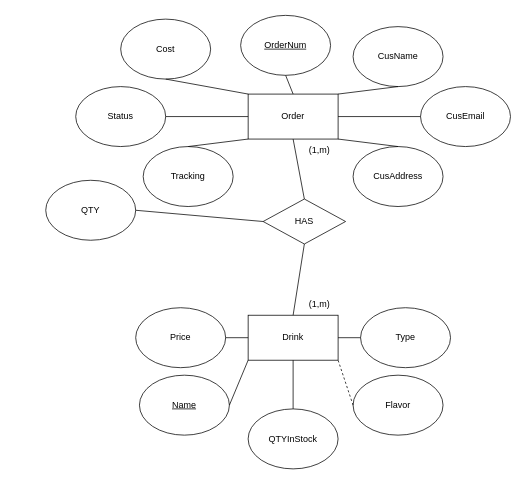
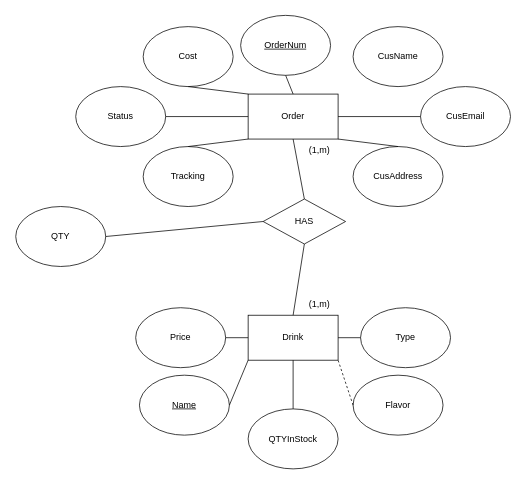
  <mxCell id="0" />
  <mxCell id="1" parent="0" />
  <mxCell id="2" value="&lt;u&gt;OrderNum&lt;/u&gt;" style="ellipse;whiteSpace=wrap;html=1;" vertex="1" parent="1"><mxGeometry x="320" y="20" width="120" height="80" as="geometry" /></mxCell>
  <mxCell id="3" value="Order" style="rounded=0;whiteSpace=wrap;html=1;" vertex="1" parent="1"><mxGeometry x="330" y="125" width="120" height="60" as="geometry" /></mxCell>
  <mxCell id="4" value="Drink" style="rounded=0;whiteSpace=wrap;html=1;" vertex="1" parent="1"><mxGeometry x="330" y="420" width="120" height="60" as="geometry" /></mxCell>
  <mxCell id="5" value="&lt;u&gt;Name&lt;/u&gt;" style="ellipse;whiteSpace=wrap;html=1;" vertex="1" parent="1"><mxGeometry x="185" y="500" width="120" height="80" as="geometry" /></mxCell>
  <mxCell id="6" value="" style="endArrow=none;html=1;rounded=0;exitX=1;exitY=0.5;exitDx=0;exitDy=0;entryX=0;entryY=1;entryDx=0;entryDy=0;" edge="1" parent="1" source="5" target="4"><mxGeometry width="50" height="50" relative="1" as="geometry"><mxPoint x="240" y="435" as="sourcePoint" /><mxPoint x="290" y="385" as="targetPoint" /></mxGeometry></mxCell>
  <mxCell id="7" value="" style="endArrow=none;html=1;rounded=0;entryX=0.5;entryY=1;entryDx=0;entryDy=0;exitX=0.5;exitY=0;exitDx=0;exitDy=0;" edge="1" parent="1" source="3" target="2"><mxGeometry width="50" height="50" relative="1" as="geometry"><mxPoint x="240" y="365" as="sourcePoint" /><mxPoint x="290" y="315" as="targetPoint" /></mxGeometry></mxCell>
  <mxCell id="8" value="HAS" style="rhombus;whiteSpace=wrap;html=1;" vertex="1" parent="1"><mxGeometry x="350" y="265" width="110" height="60" as="geometry" /></mxCell>
  <mxCell id="9" value="" style="endArrow=none;html=1;rounded=0;entryX=0.5;entryY=1;entryDx=0;entryDy=0;exitX=0.5;exitY=0;exitDx=0;exitDy=0;" edge="1" parent="1" source="8" target="3"><mxGeometry width="50" height="50" relative="1" as="geometry"><mxPoint x="240" y="365" as="sourcePoint" /><mxPoint x="290" y="315" as="targetPoint" /></mxGeometry></mxCell>
  <mxCell id="10" value="CusName" style="ellipse;whiteSpace=wrap;html=1;" vertex="1" parent="1"><mxGeometry x="470" y="35" width="120" height="80" as="geometry" /></mxCell>
  <mxCell id="11" value="" style="endArrow=none;html=1;rounded=0;entryX=0.5;entryY=1;entryDx=0;entryDy=0;exitX=0.5;exitY=0;exitDx=0;exitDy=0;" edge="1" parent="1" source="4" target="8"><mxGeometry width="50" height="50" relative="1" as="geometry"><mxPoint x="400" y="245" as="sourcePoint" /><mxPoint x="400" y="195" as="targetPoint" /></mxGeometry></mxCell>
  <mxCell id="12" value="(1,m)" style="text;html=1;align=center;verticalAlign=middle;resizable=0;points=[];autosize=1;strokeColor=none;fillColor=none;" vertex="1" parent="1"><mxGeometry x="400" y="185" width="50" height="30" as="geometry" /></mxCell>
  <mxCell id="13" value="(1,m)" style="text;html=1;align=center;verticalAlign=middle;resizable=0;points=[];autosize=1;strokeColor=none;fillColor=none;" vertex="1" parent="1"><mxGeometry x="400" y="390" width="50" height="30" as="geometry" /></mxCell>
- <mxCell id="14" value="Cost" style="ellipse;whiteSpace=wrap;html=1;" vertex="1" parent="1"><mxGeometry x="160" y="25" width="120" height="80" as="geometry" /></mxCell>
+ <mxCell id="14" value="Cost" style="ellipse;whiteSpace=wrap;html=1;" vertex="1" parent="1"><mxGeometry x="190" y="35" width="120" height="80" as="geometry" /></mxCell>
  <mxCell id="15" value="Status" style="ellipse;whiteSpace=wrap;html=1;" vertex="1" parent="1"><mxGeometry x="100" y="115" width="120" height="80" as="geometry" /></mxCell>
  <mxCell id="16" value="" style="endArrow=none;html=1;rounded=0;entryX=0;entryY=0.5;entryDx=0;entryDy=0;exitX=1;exitY=0.5;exitDx=0;exitDy=0;" edge="1" parent="1" source="15" target="3"><mxGeometry width="50" height="50" relative="1" as="geometry"><mxPoint x="240" y="365" as="sourcePoint" /><mxPoint x="290" y="315" as="targetPoint" /></mxGeometry></mxCell>
  <mxCell id="17" value="" style="endArrow=none;html=1;rounded=0;entryX=0;entryY=0;entryDx=0;entryDy=0;exitX=0.5;exitY=1;exitDx=0;exitDy=0;" edge="1" parent="1" source="14" target="3"><mxGeometry width="50" height="50" relative="1" as="geometry"><mxPoint x="240" y="365" as="sourcePoint" /><mxPoint x="290" y="315" as="targetPoint" /></mxGeometry></mxCell>
  <mxCell id="18" value="Tracking" style="ellipse;whiteSpace=wrap;html=1;" vertex="1" parent="1"><mxGeometry x="190" y="195" width="120" height="80" as="geometry" /></mxCell>
  <mxCell id="19" value="" style="endArrow=none;html=1;rounded=0;entryX=0;entryY=1;entryDx=0;entryDy=0;exitX=0.5;exitY=0;exitDx=0;exitDy=0;" edge="1" parent="1" source="18" target="3"><mxGeometry width="50" height="50" relative="1" as="geometry"><mxPoint x="365" y="445" as="sourcePoint" /><mxPoint x="455" y="235" as="targetPoint" /></mxGeometry></mxCell>
  <mxCell id="20" value="CusAddress" style="ellipse;whiteSpace=wrap;html=1;" vertex="1" parent="1"><mxGeometry x="470" y="195" width="120" height="80" as="geometry" /></mxCell>
- <mxCell id="21" value="" style="endArrow=none;html=1;rounded=0;entryX=0.5;entryY=1;entryDx=0;entryDy=0;exitX=1;exitY=0;exitDx=0;exitDy=0;" edge="1" parent="1" source="3" target="10"><mxGeometry width="50" height="50" relative="1" as="geometry"><mxPoint x="460" y="125" as="sourcePoint" /><mxPoint x="600" y="125" as="targetPoint" /></mxGeometry></mxCell>
  <mxCell id="22" value="CusEmail" style="ellipse;whiteSpace=wrap;html=1;" vertex="1" parent="1"><mxGeometry x="560" y="115" width="120" height="80" as="geometry" /></mxCell>
  <mxCell id="23" value="" style="endArrow=none;html=1;rounded=0;entryX=0;entryY=0.5;entryDx=0;entryDy=0;exitX=1;exitY=0.5;exitDx=0;exitDy=0;" edge="1" parent="1" source="3" target="22"><mxGeometry width="50" height="50" relative="1" as="geometry"><mxPoint x="470" y="155" as="sourcePoint" /><mxPoint x="600" y="154.41" as="targetPoint" /></mxGeometry></mxCell>
  <mxCell id="24" value="" style="endArrow=none;html=1;rounded=0;entryX=0.5;entryY=0;entryDx=0;entryDy=0;exitX=1;exitY=1;exitDx=0;exitDy=0;" edge="1" parent="1" source="3" target="20"><mxGeometry width="50" height="50" relative="1" as="geometry"><mxPoint x="480" y="175" as="sourcePoint" /><mxPoint x="535" y="175" as="targetPoint" /></mxGeometry></mxCell>
  <mxCell id="25" value="Type" style="ellipse;whiteSpace=wrap;html=1;" vertex="1" parent="1"><mxGeometry x="480" y="410" width="120" height="80" as="geometry" /></mxCell>
  <mxCell id="26" value="Flavor" style="ellipse;whiteSpace=wrap;html=1;" vertex="1" parent="1"><mxGeometry x="470" y="500" width="120" height="80" as="geometry" /></mxCell>
  <mxCell id="27" value="Price" style="ellipse;whiteSpace=wrap;html=1;" vertex="1" parent="1"><mxGeometry x="180" y="410" width="120" height="80" as="geometry" /></mxCell>
  <mxCell id="28" value="" style="endArrow=none;html=1;rounded=0;entryX=1;entryY=1;entryDx=0;entryDy=0;exitX=0;exitY=0.5;exitDx=0;exitDy=0;dashed=1;" edge="1" parent="1" source="26" target="4"><mxGeometry width="50" height="50" relative="1" as="geometry"><mxPoint x="430" y="535" as="sourcePoint" /><mxPoint x="510" y="505" as="targetPoint" /></mxGeometry></mxCell>
  <mxCell id="29" value="" style="endArrow=none;html=1;rounded=0;exitX=1;exitY=0.5;exitDx=0;exitDy=0;entryX=0;entryY=0.5;entryDx=0;entryDy=0;" edge="1" parent="1" source="27" target="4"><mxGeometry width="50" height="50" relative="1" as="geometry"><mxPoint x="460" y="555" as="sourcePoint" /><mxPoint x="510" y="505" as="targetPoint" /></mxGeometry></mxCell>
  <mxCell id="30" value="" style="endArrow=none;html=1;rounded=0;exitX=1;exitY=0.5;exitDx=0;exitDy=0;entryX=0;entryY=0.5;entryDx=0;entryDy=0;" edge="1" parent="1" source="4" target="25"><mxGeometry width="50" height="50" relative="1" as="geometry"><mxPoint x="460" y="415" as="sourcePoint" /><mxPoint x="510" y="365" as="targetPoint" /></mxGeometry></mxCell>
- <mxCell id="31" value="QTY" style="ellipse;whiteSpace=wrap;html=1;" vertex="1" parent="1"><mxGeometry x="60" y="240" width="120" height="80" as="geometry" /></mxCell>
+ <mxCell id="31" value="QTY" style="ellipse;whiteSpace=wrap;html=1;" vertex="1" parent="1"><mxGeometry x="20" y="275" width="120" height="80" as="geometry" /></mxCell>
  <mxCell id="32" value="" style="endArrow=none;html=1;rounded=0;entryX=0;entryY=0.5;entryDx=0;entryDy=0;exitX=1;exitY=0.5;exitDx=0;exitDy=0;" edge="1" parent="1" source="31" target="8"><mxGeometry width="50" height="50" relative="1" as="geometry"><mxPoint x="130" y="305" as="sourcePoint" /><mxPoint x="180" y="255" as="targetPoint" /></mxGeometry></mxCell>
  <mxCell id="33" value="QTYInStock" style="ellipse;whiteSpace=wrap;html=1;" vertex="1" parent="1"><mxGeometry x="330" y="545" width="120" height="80" as="geometry" /></mxCell>
  <mxCell id="34" value="" style="endArrow=none;html=1;rounded=0;exitX=0.5;exitY=0;exitDx=0;exitDy=0;entryX=0.5;entryY=1;entryDx=0;entryDy=0;" edge="1" parent="1" source="33" target="4"><mxGeometry width="50" height="50" relative="1" as="geometry"><mxPoint x="380" y="505" as="sourcePoint" /><mxPoint x="430" y="455" as="targetPoint" /></mxGeometry></mxCell>
